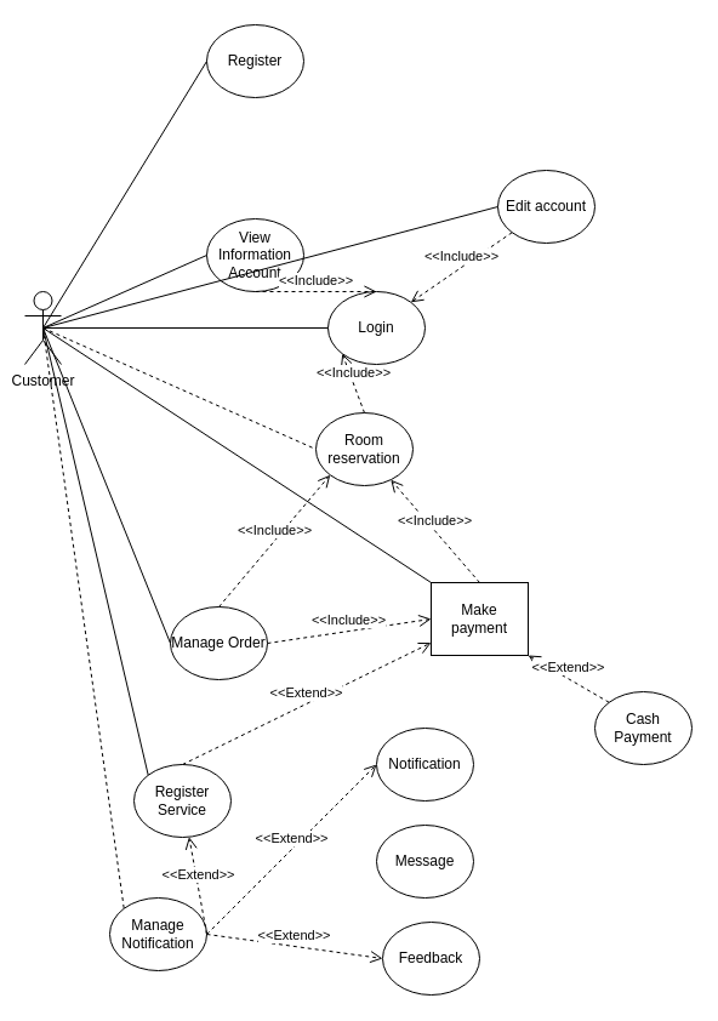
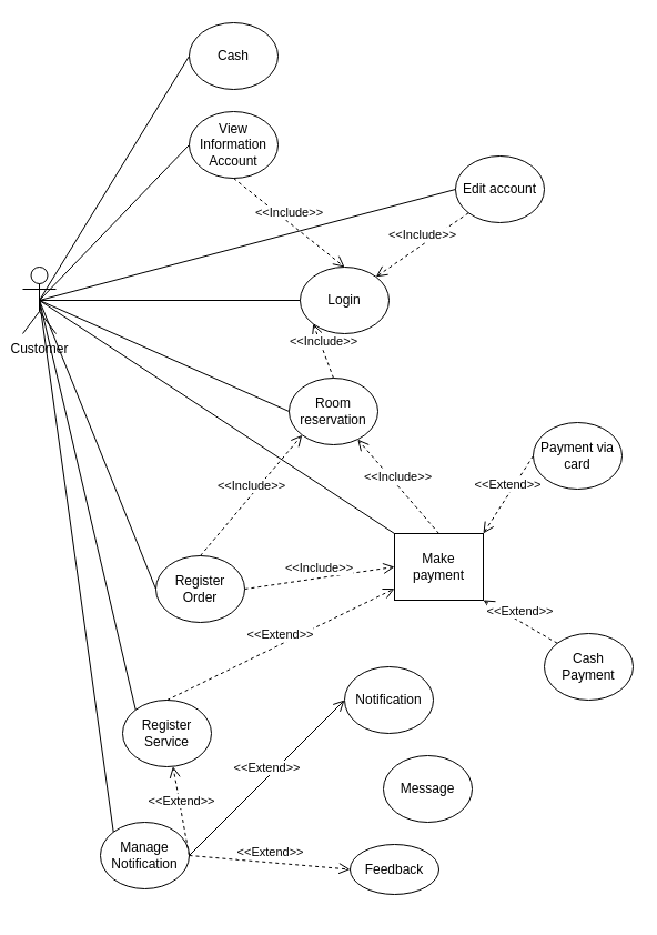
  <mxCell id="0" />
  <mxCell id="1" parent="0" />
  <mxCell id="2" value="Customer" style="shape=umlActor;verticalLabelPosition=bottom;verticalAlign=top;html=1;outlineConnect=0;" parent="1" vertex="1"><mxGeometry x="20" y="240" width="30" height="60" as="geometry" /></mxCell>
  <mxCell id="3" value="Room reservation" style="ellipse;whiteSpace=wrap;html=1;" parent="1" vertex="1"><mxGeometry x="260" y="340" width="80" height="60" as="geometry" /></mxCell>
  <mxCell id="4" value="Edit account" style="ellipse;whiteSpace=wrap;html=1;" parent="1" vertex="1"><mxGeometry x="410" y="140" width="80" height="60" as="geometry" /></mxCell>
  <mxCell id="5" value="Login" style="ellipse;whiteSpace=wrap;html=1;" parent="1" vertex="1"><mxGeometry x="270" y="240" width="80" height="60" as="geometry" /></mxCell>
- <mxCell id="6" value="Register" style="ellipse;whiteSpace=wrap;html=1;" parent="1" vertex="1"><mxGeometry x="170" y="20" width="80" height="60" as="geometry" /></mxCell>
- <mxCell id="7" value="View Information Account" style="ellipse;whiteSpace=wrap;html=1;" parent="1" vertex="1"><mxGeometry x="170" y="180" width="80" height="60" as="geometry" /></mxCell>
+ <mxCell id="6" value="Cash" style="ellipse;whiteSpace=wrap;html=1;" parent="1" vertex="1"><mxGeometry x="170" y="20" width="80" height="60" as="geometry" /></mxCell>
+ <mxCell id="7" value="View Information Account" style="ellipse;whiteSpace=wrap;html=1;" parent="1" vertex="1"><mxGeometry x="170" y="100" width="80" height="60" as="geometry" /></mxCell>
  <mxCell id="8" value="Make payment" style="whiteSpace=wrap;html=1;rounded=0;" parent="1" vertex="1"><mxGeometry x="355" y="480" width="80" height="60" as="geometry" /></mxCell>
  <mxCell id="9" value="&amp;lt;&amp;lt;Include&amp;gt;&amp;gt;" style="html=1;verticalAlign=bottom;endArrow=open;dashed=1;endSize=8;exitX=0.5;exitY=0;exitDx=0;exitDy=0;entryX=0;entryY=1;entryDx=0;entryDy=0;" parent="1" source="3" target="5" edge="1"><mxGeometry relative="1" as="geometry"><mxPoint x="500" y="360" as="sourcePoint" /><mxPoint x="420" y="360" as="targetPoint" /></mxGeometry></mxCell>
  <mxCell id="10" value="&amp;lt;&amp;lt;Include&amp;gt;&amp;gt;" style="html=1;verticalAlign=bottom;endArrow=open;dashed=1;endSize=8;exitX=0.5;exitY=0;exitDx=0;exitDy=0;" parent="1" source="8" target="3" edge="1"><mxGeometry relative="1" as="geometry"><mxPoint x="260" y="250" as="sourcePoint" /><mxPoint x="380" y="250" as="targetPoint" /></mxGeometry></mxCell>
  <mxCell id="11" value="&amp;lt;&amp;lt;Include&amp;gt;&amp;gt;" style="html=1;verticalAlign=bottom;endArrow=open;dashed=1;endSize=8;exitX=0;exitY=1;exitDx=0;exitDy=0;entryX=1;entryY=0;entryDx=0;entryDy=0;" parent="1" source="4" target="5" edge="1"><mxGeometry relative="1" as="geometry"><mxPoint x="260" y="630" as="sourcePoint" /><mxPoint x="420" y="280" as="targetPoint" /></mxGeometry></mxCell>
  <mxCell id="12" value="&amp;lt;&amp;lt;Include&amp;gt;&amp;gt;" style="html=1;verticalAlign=bottom;endArrow=open;dashed=1;endSize=8;exitX=0.5;exitY=1;exitDx=0;exitDy=0;entryX=0.5;entryY=0;entryDx=0;entryDy=0;" parent="1" source="7" target="5" edge="1"><mxGeometry relative="1" as="geometry"><mxPoint x="260" y="630" as="sourcePoint" /><mxPoint x="420" y="280" as="targetPoint" /></mxGeometry></mxCell>
  <mxCell id="13" value="" style="endArrow=none;html=1;exitX=0.5;exitY=0.5;exitDx=0;exitDy=0;exitPerimeter=0;entryX=0;entryY=0.5;entryDx=0;entryDy=0;" parent="1" source="2" target="6" edge="1"><mxGeometry width="50" height="50" relative="1" as="geometry"><mxPoint x="160" y="380" as="sourcePoint" /><mxPoint x="210" y="330" as="targetPoint" /></mxGeometry></mxCell>
  <mxCell id="14" value="" style="endArrow=none;html=1;exitX=0.5;exitY=0.5;exitDx=0;exitDy=0;exitPerimeter=0;entryX=0;entryY=0.5;entryDx=0;entryDy=0;" parent="1" source="2" target="7" edge="1"><mxGeometry width="50" height="50" relative="1" as="geometry"><mxPoint x="45" y="280" as="sourcePoint" /><mxPoint x="180" y="40" as="targetPoint" /></mxGeometry></mxCell>
  <mxCell id="15" value="" style="endArrow=none;html=1;exitX=0.5;exitY=0.5;exitDx=0;exitDy=0;exitPerimeter=0;entryX=0;entryY=0.5;entryDx=0;entryDy=0;" parent="1" source="2" target="4" edge="1"><mxGeometry width="50" height="50" relative="1" as="geometry"><mxPoint x="45" y="280" as="sourcePoint" /><mxPoint x="180" y="130" as="targetPoint" /></mxGeometry></mxCell>
- <mxCell id="16" value="" style="endArrow=none;html=1;entryX=0;entryY=0.5;entryDx=0;entryDy=0;exitX=0.5;exitY=0.5;exitDx=0;exitDy=0;exitPerimeter=0;dashed=1;" parent="1" source="2" target="3" edge="1"><mxGeometry width="50" height="50" relative="1" as="geometry"><mxPoint x="45" y="280" as="sourcePoint" /><mxPoint x="180" y="400" as="targetPoint" /></mxGeometry></mxCell>
+ <mxCell id="16" value="" style="endArrow=none;html=1;entryX=0;entryY=0.5;entryDx=0;entryDy=0;exitX=0.5;exitY=0.5;exitDx=0;exitDy=0;exitPerimeter=0;" parent="1" source="2" target="3" edge="1"><mxGeometry width="50" height="50" relative="1" as="geometry"><mxPoint x="45" y="280" as="sourcePoint" /><mxPoint x="180" y="400" as="targetPoint" /></mxGeometry></mxCell>
  <mxCell id="17" value="" style="endArrow=none;html=1;entryX=0;entryY=0;entryDx=0;entryDy=0;exitX=0.5;exitY=0.5;exitDx=0;exitDy=0;exitPerimeter=0;" parent="1" source="2" target="8" edge="1"><mxGeometry width="50" height="50" relative="1" as="geometry"><mxPoint x="45" y="280" as="sourcePoint" /><mxPoint x="180" y="470" as="targetPoint" /></mxGeometry></mxCell>
  <mxCell id="18" value="" style="endArrow=none;html=1;entryX=0;entryY=0.5;entryDx=0;entryDy=0;exitX=0.5;exitY=0.5;exitDx=0;exitDy=0;exitPerimeter=0;" parent="1" source="2" target="5" edge="1"><mxGeometry width="50" height="50" relative="1" as="geometry"><mxPoint x="45" y="280" as="sourcePoint" /><mxPoint x="180" y="560" as="targetPoint" /></mxGeometry></mxCell>
- <mxCell id="19" value="Manage Order" style="ellipse;whiteSpace=wrap;html=1;" parent="1" vertex="1"><mxGeometry x="140" y="500" width="80" height="60" as="geometry" /></mxCell>
+ <mxCell id="19" value="Register Order" style="ellipse;whiteSpace=wrap;html=1;" parent="1" vertex="1"><mxGeometry x="140" y="500" width="80" height="60" as="geometry" /></mxCell>
  <mxCell id="20" value="Register&lt;br&gt;Service" style="ellipse;whiteSpace=wrap;html=1;" parent="1" vertex="1"><mxGeometry x="110" y="630" width="80" height="60" as="geometry" /></mxCell>
  <mxCell id="21" value="Manage Notification" style="ellipse;whiteSpace=wrap;html=1;" parent="1" vertex="1"><mxGeometry x="90" y="740" width="80" height="60" as="geometry" /></mxCell>
  <mxCell id="22" value="" style="endArrow=none;html=1;entryX=0;entryY=0;entryDx=0;entryDy=0;exitX=0.5;exitY=0.5;exitDx=0;exitDy=0;exitPerimeter=0;" parent="1" source="2" target="20" edge="1"><mxGeometry width="50" height="50" relative="1" as="geometry"><mxPoint x="50" y="280" as="sourcePoint" /><mxPoint x="180" y="490" as="targetPoint" /></mxGeometry></mxCell>
  <mxCell id="23" value="" style="endArrow=none;html=1;entryX=0;entryY=0.5;entryDx=0;entryDy=0;exitX=0.5;exitY=0.5;exitDx=0;exitDy=0;exitPerimeter=0;" parent="1" source="2" target="19" edge="1"><mxGeometry width="50" height="50" relative="1" as="geometry"><mxPoint x="60" y="290" as="sourcePoint" /><mxPoint x="190" y="500" as="targetPoint" /></mxGeometry></mxCell>
  <mxCell id="24" value="Cash Payment" style="ellipse;whiteSpace=wrap;html=1;" parent="1" vertex="1"><mxGeometry x="490" y="570" width="80" height="60" as="geometry" /></mxCell>
+ <mxCell id="25" value="Payment via card" style="ellipse;whiteSpace=wrap;html=1;" parent="1" vertex="1"><mxGeometry x="480" y="380" width="80" height="60" as="geometry" /></mxCell>
+ <mxCell id="26" value="&amp;lt;&amp;lt;Extend&amp;gt;&amp;gt;" style="html=1;verticalAlign=bottom;endArrow=open;dashed=1;endSize=8;exitX=0;exitY=0.5;exitDx=0;exitDy=0;entryX=1;entryY=0;entryDx=0;entryDy=0;" parent="1" source="25" target="8" edge="1"><mxGeometry relative="1" as="geometry"><mxPoint x="540" y="470" as="sourcePoint" /><mxPoint x="580" y="310" as="targetPoint" /></mxGeometry></mxCell>
  <mxCell id="27" value="&amp;lt;&amp;lt;Extend&amp;gt;&amp;gt;" style="html=1;verticalAlign=bottom;endArrow=open;dashed=1;endSize=8;exitX=0;exitY=0;exitDx=0;exitDy=0;entryX=1;entryY=1;entryDx=0;entryDy=0;" parent="1" source="24" target="8" edge="1"><mxGeometry relative="1" as="geometry"><mxPoint x="640" y="430" as="sourcePoint" /><mxPoint x="568.284" y="478.787" as="targetPoint" /></mxGeometry></mxCell>
  <mxCell id="28" value="&amp;lt;&amp;lt;Include&amp;gt;&amp;gt;" style="html=1;verticalAlign=bottom;endArrow=open;dashed=1;endSize=8;exitX=1;exitY=0.5;exitDx=0;exitDy=0;entryX=0;entryY=0.5;entryDx=0;entryDy=0;" parent="1" source="19" target="8" edge="1"><mxGeometry relative="1" as="geometry"><mxPoint x="430" y="340" as="sourcePoint" /><mxPoint x="540" y="280" as="targetPoint" /></mxGeometry></mxCell>
  <mxCell id="29" value="&amp;lt;&amp;lt;Extend&amp;gt;&amp;gt;" style="html=1;verticalAlign=bottom;endArrow=open;dashed=1;endSize=8;exitX=0.5;exitY=0;exitDx=0;exitDy=0;" parent="1" source="20" target="8" edge="1"><mxGeometry relative="1" as="geometry"><mxPoint x="500" y="440" as="sourcePoint" /><mxPoint x="408.284" y="498.787" as="targetPoint" /></mxGeometry></mxCell>
- <mxCell id="30" value="" style="endArrow=none;html=1;entryX=0;entryY=0;entryDx=0;entryDy=0;exitX=0.5;exitY=0.5;exitDx=0;exitDy=0;exitPerimeter=0;dashed=1;" parent="1" source="2" target="21" edge="1"><mxGeometry width="50" height="50" relative="1" as="geometry"><mxPoint x="45" y="280" as="sourcePoint" /><mxPoint x="191.437" y="588.998" as="targetPoint" /></mxGeometry></mxCell>
- <mxCell id="31" value="Message" style="ellipse;whiteSpace=wrap;html=1;" parent="1" vertex="1"><mxGeometry x="310" y="680" width="80" height="60" as="geometry" /></mxCell>
+ <mxCell id="30" value="" style="endArrow=none;html=1;entryX=0;entryY=0;entryDx=0;entryDy=0;exitX=0.5;exitY=0.5;exitDx=0;exitDy=0;exitPerimeter=0;" parent="1" source="2" target="21" edge="1"><mxGeometry width="50" height="50" relative="1" as="geometry"><mxPoint x="45" y="280" as="sourcePoint" /><mxPoint x="191.437" y="588.998" as="targetPoint" /></mxGeometry></mxCell>
+ <mxCell id="31" value="Message" style="ellipse;whiteSpace=wrap;html=1;" parent="1" vertex="1"><mxGeometry x="345" y="680" width="80" height="60" as="geometry" /></mxCell>
  <mxCell id="32" value="Notification" style="ellipse;whiteSpace=wrap;html=1;" parent="1" vertex="1"><mxGeometry x="310" y="600" width="80" height="60" as="geometry" /></mxCell>
- <mxCell id="33" value="Feedback" style="ellipse;whiteSpace=wrap;html=1;" parent="1" vertex="1"><mxGeometry x="315" y="760" width="80" height="60" as="geometry" /></mxCell>
- <mxCell id="34" value="&amp;lt;&amp;lt;Extend&amp;gt;&amp;gt;" style="html=1;verticalAlign=bottom;endArrow=open;dashed=1;endSize=8;exitX=1;exitY=0.5;exitDx=0;exitDy=0;entryX=0;entryY=0.5;entryDx=0;entryDy=0;" parent="1" source="21" target="32" edge="1"><mxGeometry relative="1" as="geometry"><mxPoint x="220" y="580" as="sourcePoint" /><mxPoint x="210" y="510" as="targetPoint" /></mxGeometry></mxCell>
+ <mxCell id="33" value="Feedback" style="ellipse;whiteSpace=wrap;html=1;" parent="1" vertex="1"><mxGeometry x="315" y="760" width="80" height="45" as="geometry" /></mxCell>
+ <mxCell id="34" value="&amp;lt;&amp;lt;Extend&amp;gt;&amp;gt;" style="html=1;verticalAlign=bottom;endArrow=open;dashed=0;endSize=8;exitX=1;exitY=0.5;exitDx=0;exitDy=0;entryX=0;entryY=0.5;entryDx=0;entryDy=0;" parent="1" source="21" target="32" edge="1"><mxGeometry relative="1" as="geometry"><mxPoint x="220" y="580" as="sourcePoint" /><mxPoint x="210" y="510" as="targetPoint" /></mxGeometry></mxCell>
  <mxCell id="35" value="&amp;lt;&amp;lt;Extend&amp;gt;&amp;gt;" style="html=1;verticalAlign=bottom;endArrow=open;dashed=1;endSize=8;exitX=1;exitY=0.5;exitDx=0;exitDy=0;" parent="1" source="21" target="20" edge="1"><mxGeometry relative="1" as="geometry"><mxPoint x="260" y="700" as="sourcePoint" /><mxPoint x="320" y="640" as="targetPoint" /></mxGeometry></mxCell>
  <mxCell id="36" value="&amp;lt;&amp;lt;Extend&amp;gt;&amp;gt;" style="html=1;verticalAlign=bottom;endArrow=open;dashed=1;endSize=8;exitX=1;exitY=0.5;exitDx=0;exitDy=0;entryX=0;entryY=0.5;entryDx=0;entryDy=0;" parent="1" source="21" target="33" edge="1"><mxGeometry relative="1" as="geometry"><mxPoint x="260" y="700" as="sourcePoint" /><mxPoint x="320" y="720" as="targetPoint" /></mxGeometry></mxCell>
  <mxCell id="37" value="&amp;lt;&amp;lt;Include&amp;gt;&amp;gt;" style="html=1;verticalAlign=bottom;endArrow=open;dashed=1;endSize=8;exitX=0.5;exitY=0;exitDx=0;exitDy=0;entryX=0;entryY=1;entryDx=0;entryDy=0;" edge="1" parent="1" source="19" target="3"><mxGeometry relative="1" as="geometry"><mxPoint x="445" y="520" as="sourcePoint" /><mxPoint x="348.284" y="301.213" as="targetPoint" /></mxGeometry></mxCell>
